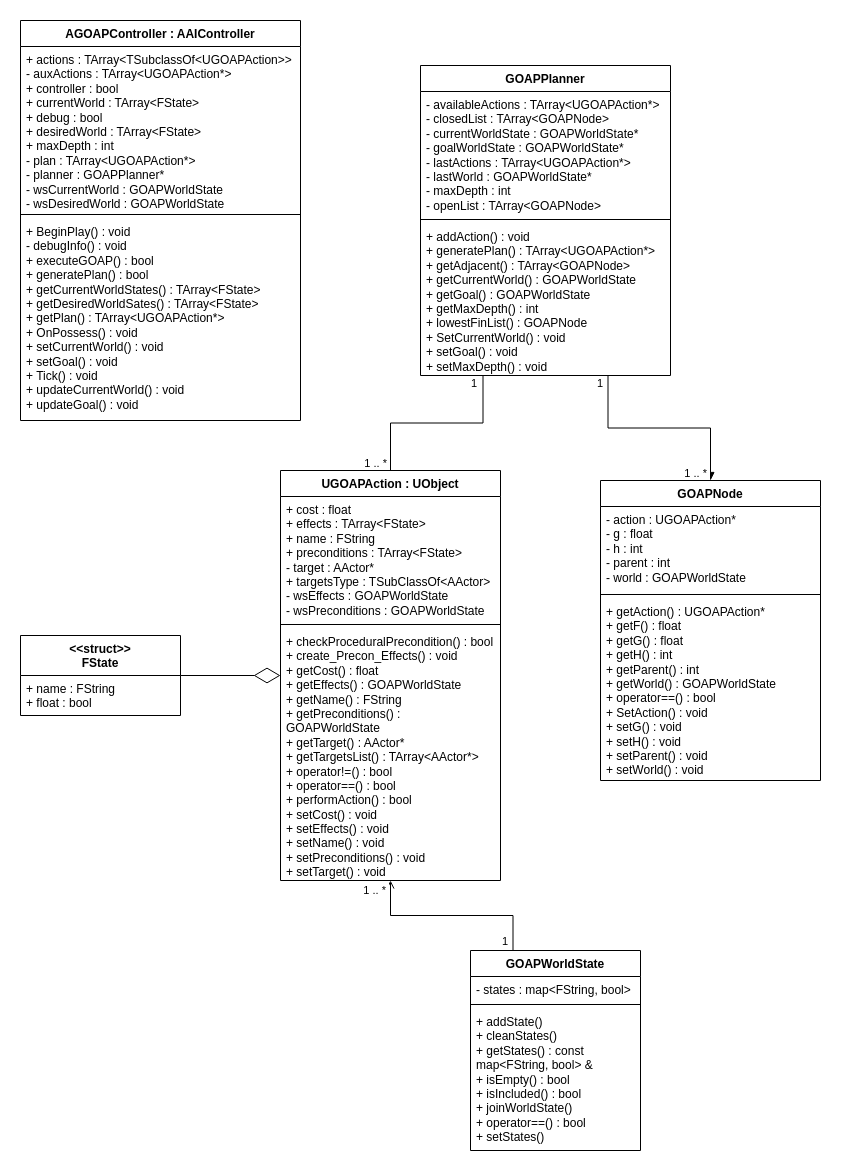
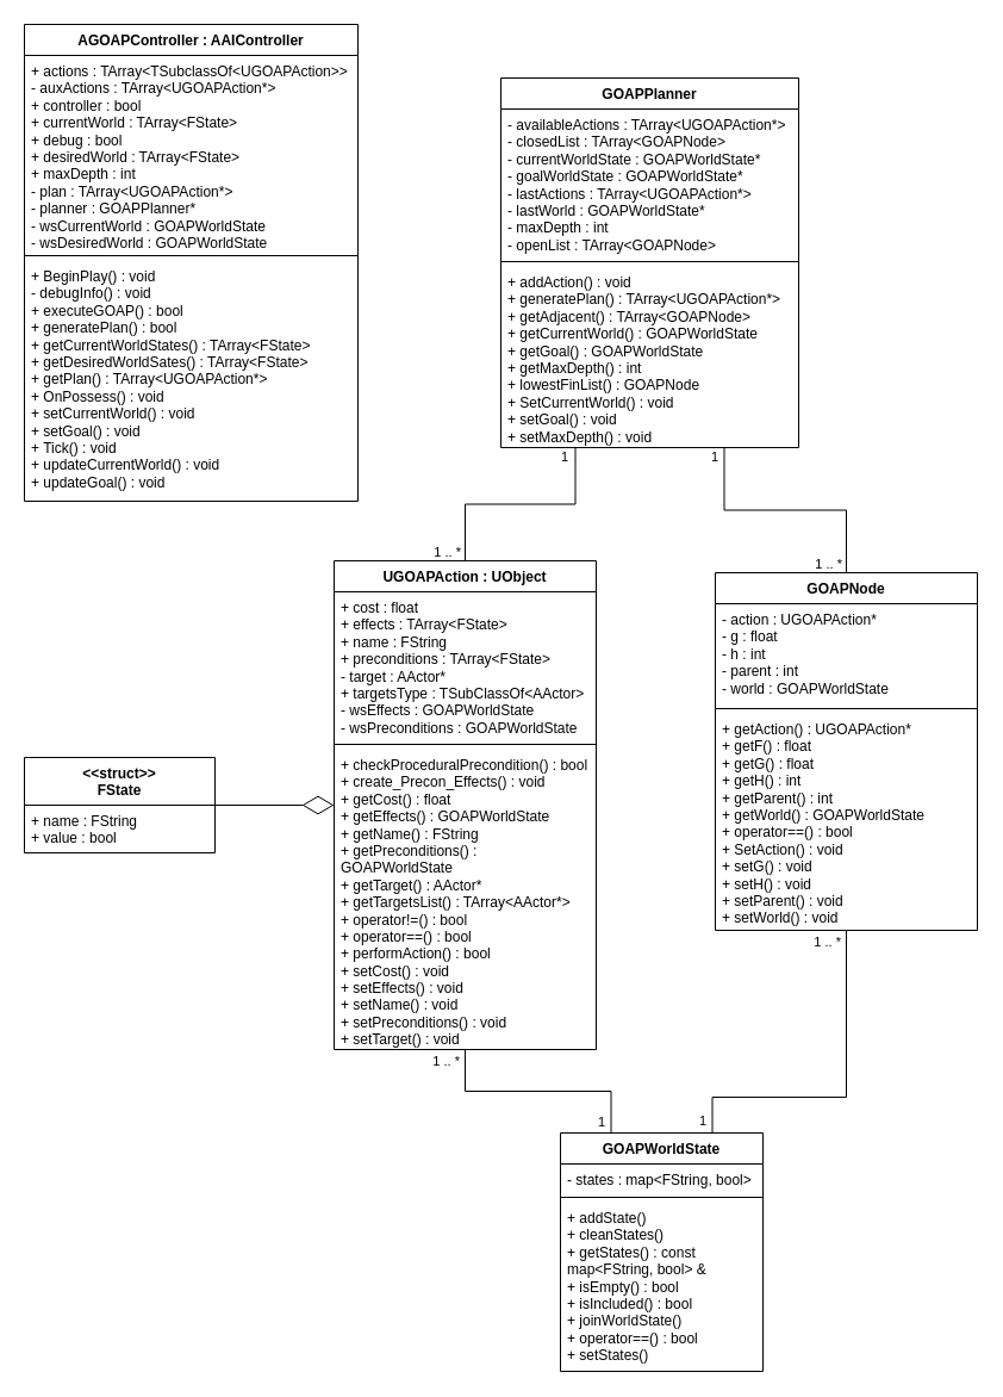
  <mxCell id="0" />
  <mxCell id="1" parent="0" />
  <mxCell id="2" value="GOAPWorldState" style="swimlane;fontStyle=1;align=center;verticalAlign=top;childLayout=stackLayout;horizontal=1;startSize=26;horizontalStack=0;resizeParent=1;resizeParentMax=0;resizeLast=0;collapsible=1;marginBottom=0;whiteSpace=wrap;html=1;" vertex="1" parent="1"><mxGeometry x="470" y="950" width="170" height="200" as="geometry"><mxRectangle x="490" y="460" width="100" height="30" as="alternateBounds" /></mxGeometry></mxCell>
  <mxCell id="3" value="- states : map&amp;lt;FString, bool&amp;gt;" style="text;strokeColor=none;fillColor=none;align=left;verticalAlign=top;spacingLeft=4;spacingRight=4;overflow=hidden;rotatable=0;points=[[0,0.5],[1,0.5]];portConstraint=eastwest;whiteSpace=wrap;html=1;" vertex="1" parent="2"><mxGeometry y="26" width="170" height="24" as="geometry" /></mxCell>
  <mxCell id="4" value="" style="line;strokeWidth=1;fillColor=none;align=left;verticalAlign=middle;spacingTop=-1;spacingLeft=3;spacingRight=3;rotatable=0;labelPosition=right;points=[];portConstraint=eastwest;strokeColor=inherit;" vertex="1" parent="2"><mxGeometry y="50" width="170" height="8" as="geometry" /></mxCell>
  <mxCell id="5" value="+ addState()&lt;br&gt;+ cleanStates()&lt;br&gt;+ getStates() : const map&amp;lt;FString, bool&amp;gt; &amp;amp;&lt;br&gt;+ isEmpty() : bool&lt;br&gt;+ isIncluded() : bool&lt;br&gt;+ joinWorldState()&lt;br&gt;+ operator==() : bool&lt;br&gt;+ setStates()" style="text;strokeColor=none;fillColor=none;align=left;verticalAlign=top;spacingLeft=4;spacingRight=4;overflow=hidden;rotatable=0;points=[[0,0.5],[1,0.5]];portConstraint=eastwest;whiteSpace=wrap;html=1;" vertex="1" parent="2"><mxGeometry y="58" width="170" height="142" as="geometry" /></mxCell>
  <mxCell id="6" value="AGOAPController : AAIController" style="swimlane;fontStyle=1;align=center;verticalAlign=top;childLayout=stackLayout;horizontal=1;startSize=26;horizontalStack=0;resizeParent=1;resizeParentMax=0;resizeLast=0;collapsible=1;marginBottom=0;whiteSpace=wrap;html=1;" vertex="1" parent="1"><mxGeometry x="20" y="20" width="280" height="400" as="geometry"><mxRectangle x="120" y="80" width="230" height="30" as="alternateBounds" /></mxGeometry></mxCell>
  <mxCell id="7" value="+ actions : TArray&amp;lt;TSubclassOf&amp;lt;UGOAPAction&amp;gt;&amp;gt;&lt;br&gt;- auxActions : TArray&amp;lt;UGOAPAction*&amp;gt;&lt;br&gt;+ controller : bool&lt;br&gt;+ currentWorld : TArray&amp;lt;FState&amp;gt;&lt;br&gt;+ debug : bool&lt;br&gt;+ desiredWorld : TArray&amp;lt;FState&amp;gt;&lt;br&gt;+ maxDepth : int&lt;br&gt;- plan : TArray&amp;lt;UGOAPAction*&amp;gt;&lt;br&gt;- planner : GOAPPlanner*&lt;br&gt;- wsCurrentWorld : GOAPWorldState&lt;br&gt;- wsDesiredWorld : GOAPWorldState" style="text;strokeColor=none;fillColor=none;align=left;verticalAlign=top;spacingLeft=4;spacingRight=4;overflow=hidden;rotatable=0;points=[[0,0.5],[1,0.5]];portConstraint=eastwest;whiteSpace=wrap;html=1;" vertex="1" parent="6"><mxGeometry y="26" width="280" height="164" as="geometry" /></mxCell>
  <mxCell id="8" value="" style="line;strokeWidth=1;fillColor=none;align=left;verticalAlign=middle;spacingTop=-1;spacingLeft=3;spacingRight=3;rotatable=0;labelPosition=right;points=[];portConstraint=eastwest;strokeColor=inherit;" vertex="1" parent="6"><mxGeometry y="190" width="280" height="8" as="geometry" /></mxCell>
  <mxCell id="9" value="+ BeginPlay() : void&lt;br&gt;- debugInfo() : void&lt;br&gt;+ executeGOAP() : bool&lt;br&gt;+ generatePlan() : bool&lt;br&gt;+ getCurrentWorldStates() : TArray&amp;lt;FState&amp;gt;&lt;br&gt;+ getDesiredWorldSates() : TArray&amp;lt;FState&amp;gt;&lt;br&gt;+ getPlan() : TArray&amp;lt;UGOAPAction*&amp;gt;&lt;br&gt;+ OnPossess() : void&lt;br&gt;+ setCurrentWorld() : void&lt;br&gt;+ setGoal() : void&lt;br&gt;+ Tick() : void&lt;br&gt;+ updateCurrentWorld() : void&lt;br&gt;+ updateGoal() : void" style="text;strokeColor=none;fillColor=none;align=left;verticalAlign=top;spacingLeft=4;spacingRight=4;overflow=hidden;rotatable=0;points=[[0,0.5],[1,0.5]];portConstraint=eastwest;whiteSpace=wrap;html=1;" vertex="1" parent="6"><mxGeometry y="198" width="280" height="202" as="geometry" /></mxCell>
  <mxCell id="10" value="UGOAPAction : UObject" style="swimlane;fontStyle=1;align=center;verticalAlign=top;childLayout=stackLayout;horizontal=1;startSize=26;horizontalStack=0;resizeParent=1;resizeParentMax=0;resizeLast=0;collapsible=1;marginBottom=0;whiteSpace=wrap;html=1;" vertex="1" parent="1"><mxGeometry x="280" y="470" width="220" height="410" as="geometry"><mxRectangle x="264" y="240" width="150" height="30" as="alternateBounds" /></mxGeometry></mxCell>
  <mxCell id="11" value="+ cost : float&lt;br&gt;+ effects : TArray&amp;lt;FState&amp;gt;&lt;br&gt;+ name : FString&lt;br&gt;+ preconditions : TArray&amp;lt;FState&amp;gt;&lt;br&gt;- target : AActor*&lt;br&gt;+ targetsType : TSubClassOf&amp;lt;AActor&amp;gt;&lt;br&gt;- wsEffects : GOAPWorldState&lt;br&gt;- wsPreconditions : GOAPWorldState" style="text;strokeColor=none;fillColor=none;align=left;verticalAlign=top;spacingLeft=4;spacingRight=4;overflow=hidden;rotatable=0;points=[[0,0.5],[1,0.5]];portConstraint=eastwest;whiteSpace=wrap;html=1;" vertex="1" parent="10"><mxGeometry y="26" width="220" height="124" as="geometry" /></mxCell>
  <mxCell id="12" value="" style="line;strokeWidth=1;fillColor=none;align=left;verticalAlign=middle;spacingTop=-1;spacingLeft=3;spacingRight=3;rotatable=0;labelPosition=right;points=[];portConstraint=eastwest;strokeColor=inherit;" vertex="1" parent="10"><mxGeometry y="150" width="220" height="8" as="geometry" /></mxCell>
  <mxCell id="13" value="+ checkProceduralPrecondition() : bool&lt;br&gt;+ create_Precon_Effects() : void&lt;br&gt;+ getCost() : float&lt;br&gt;+ getEffects() : GOAPWorldState&lt;br&gt;+ getName() : FString&lt;br&gt;+ getPreconditions() : GOAPWorldState&lt;br&gt;+ getTarget() : AActor*&lt;br&gt;+ getTargetsList() : TArray&amp;lt;AActor*&amp;gt;&lt;br&gt;+ operator!=() : bool&lt;br&gt;+ operator==() : bool&lt;br&gt;+ performAction() : bool&lt;br&gt;+ setCost() : void&lt;br&gt;+ setEffects() : void&lt;br&gt;+ setName() : void&lt;br&gt;+ setPreconditions() : void&lt;br&gt;+ setTarget() : void" style="text;strokeColor=none;fillColor=none;align=left;verticalAlign=top;spacingLeft=4;spacingRight=4;overflow=hidden;rotatable=0;points=[[0,0.5],[1,0.5]];portConstraint=eastwest;whiteSpace=wrap;html=1;" vertex="1" parent="10"><mxGeometry y="158" width="220" height="252" as="geometry" /></mxCell>
  <mxCell id="14" value="GOAPNode" style="swimlane;fontStyle=1;align=center;verticalAlign=top;childLayout=stackLayout;horizontal=1;startSize=26;horizontalStack=0;resizeParent=1;resizeParentMax=0;resizeLast=0;collapsible=1;marginBottom=0;whiteSpace=wrap;html=1;" vertex="1" parent="1"><mxGeometry x="600" y="480" width="220" height="300" as="geometry"><mxRectangle x="710" y="430" width="100" height="30" as="alternateBounds" /></mxGeometry></mxCell>
  <mxCell id="15" value="- action : UGOAPAction*&lt;br&gt;- g : float&lt;br&gt;- h : int&lt;br&gt;- parent : int&lt;br&gt;- world : GOAPWorldState" style="text;strokeColor=none;fillColor=none;align=left;verticalAlign=top;spacingLeft=4;spacingRight=4;overflow=hidden;rotatable=0;points=[[0,0.5],[1,0.5]];portConstraint=eastwest;whiteSpace=wrap;html=1;" vertex="1" parent="14"><mxGeometry y="26" width="220" height="84" as="geometry" /></mxCell>
  <mxCell id="16" value="" style="line;strokeWidth=1;fillColor=none;align=left;verticalAlign=middle;spacingTop=-1;spacingLeft=3;spacingRight=3;rotatable=0;labelPosition=right;points=[];portConstraint=eastwest;strokeColor=inherit;" vertex="1" parent="14"><mxGeometry y="110" width="220" height="8" as="geometry" /></mxCell>
  <mxCell id="17" value="+ getAction() : UGOAPAction*&lt;br&gt;+ getF() : float&lt;br&gt;+ getG() : float&lt;br&gt;+ getH() : int&lt;br&gt;+ getParent() : int&lt;br&gt;+ getWorld() : GOAPWorldState&lt;br&gt;+ operator==() : bool&lt;br&gt;+ SetAction() : void&lt;br&gt;+ setG() : void&lt;br&gt;+ setH() : void&lt;br&gt;+ setParent() : void&lt;br&gt;+ setWorld() : void" style="text;strokeColor=none;fillColor=none;align=left;verticalAlign=top;spacingLeft=4;spacingRight=4;overflow=hidden;rotatable=0;points=[[0,0.5],[1,0.5]];portConstraint=eastwest;whiteSpace=wrap;html=1;" vertex="1" parent="14"><mxGeometry y="118" width="220" height="182" as="geometry" /></mxCell>
  <mxCell id="18" value="GOAPPlanner" style="swimlane;fontStyle=1;align=center;verticalAlign=top;childLayout=stackLayout;horizontal=1;startSize=26;horizontalStack=0;resizeParent=1;resizeParentMax=0;resizeLast=0;collapsible=1;marginBottom=0;whiteSpace=wrap;html=1;" vertex="1" parent="1"><mxGeometry x="420" y="65" width="250" height="310" as="geometry"><mxRectangle x="440" y="80" width="100" height="30" as="alternateBounds" /></mxGeometry></mxCell>
  <mxCell id="19" value="- availableActions : TArray&amp;lt;UGOAPAction*&amp;gt;&lt;br&gt;- closedList : TArray&amp;lt;GOAPNode&amp;gt;&lt;br&gt;- currentWorldState : GOAPWorldState*&lt;br&gt;- goalWorldState : GOAPWorldState*&lt;br&gt;- lastActions : TArray&amp;lt;UGOAPAction*&amp;gt;&lt;br&gt;- lastWorld : GOAPWorldState*&lt;br&gt;- maxDepth : int&lt;br&gt;- openList : TArray&amp;lt;GOAPNode&amp;gt;" style="text;strokeColor=none;fillColor=none;align=left;verticalAlign=top;spacingLeft=4;spacingRight=4;overflow=hidden;rotatable=0;points=[[0,0.5],[1,0.5]];portConstraint=eastwest;whiteSpace=wrap;html=1;" vertex="1" parent="18"><mxGeometry y="26" width="250" height="124" as="geometry" /></mxCell>
  <mxCell id="20" value="" style="line;strokeWidth=1;fillColor=none;align=left;verticalAlign=middle;spacingTop=-1;spacingLeft=3;spacingRight=3;rotatable=0;labelPosition=right;points=[];portConstraint=eastwest;strokeColor=inherit;" vertex="1" parent="18"><mxGeometry y="150" width="250" height="8" as="geometry" /></mxCell>
  <mxCell id="21" value="+ addAction() : void&lt;br&gt;+ generatePlan() : TArray&amp;lt;UGOAPAction*&amp;gt;&lt;br&gt;+ getAdjacent() : TArray&amp;lt;GOAPNode&amp;gt;&lt;br&gt;+ getCurrentWorld() : GOAPWorldState&lt;br&gt;+ getGoal() : GOAPWorldState&lt;br&gt;+ getMaxDepth() : int&lt;br&gt;+ lowestFinList() : GOAPNode&lt;br&gt;+ SetCurrentWorld() : void&lt;br&gt;+ setGoal() : void&lt;br&gt;+ setMaxDepth() : void" style="text;strokeColor=none;fillColor=none;align=left;verticalAlign=top;spacingLeft=4;spacingRight=4;overflow=hidden;rotatable=0;points=[[0,0.5],[1,0.5]];portConstraint=eastwest;whiteSpace=wrap;html=1;" vertex="1" parent="18"><mxGeometry y="158" width="250" height="152" as="geometry" /></mxCell>
  <mxCell id="22" value="&amp;lt;&amp;lt;struct&amp;gt;&amp;gt;&lt;br&gt;FState" style="swimlane;fontStyle=1;align=center;verticalAlign=top;childLayout=stackLayout;horizontal=1;startSize=40;horizontalStack=0;resizeParent=1;resizeParentMax=0;resizeLast=0;collapsible=1;marginBottom=0;whiteSpace=wrap;html=1;" vertex="1" parent="1"><mxGeometry x="20" y="635" width="160" height="80" as="geometry"><mxRectangle x="100" y="235" width="100" height="40" as="alternateBounds" /></mxGeometry></mxCell>
- <mxCell id="23" value="+ name : FString&lt;br&gt;+ float : bool" style="text;strokeColor=none;fillColor=none;align=left;verticalAlign=top;spacingLeft=4;spacingRight=4;overflow=hidden;rotatable=0;points=[[0,0.5],[1,0.5]];portConstraint=eastwest;whiteSpace=wrap;html=1;" vertex="1" parent="22"><mxGeometry y="40" width="160" height="40" as="geometry" /></mxCell>
+ <mxCell id="23" value="+ name : FString&lt;br&gt;+ value : bool" style="text;strokeColor=none;fillColor=none;align=left;verticalAlign=top;spacingLeft=4;spacingRight=4;overflow=hidden;rotatable=0;points=[[0,0.5],[1,0.5]];portConstraint=eastwest;whiteSpace=wrap;html=1;" vertex="1" parent="22"><mxGeometry y="40" width="160" height="40" as="geometry" /></mxCell>
  <mxCell id="24" value="" style="endArrow=none;html=1;edgeStyle=orthogonalEdgeStyle;rounded=0;exitX=0.25;exitY=1;exitDx=0;exitDy=0;entryX=0.5;entryY=0;entryDx=0;entryDy=0;" edge="1" parent="1" source="18" target="10"><mxGeometry relative="1" as="geometry"><mxPoint x="310" y="280" as="sourcePoint" /><mxPoint x="470" y="280" as="targetPoint" /></mxGeometry></mxCell>
  <mxCell id="25" value="1" style="edgeLabel;resizable=0;html=1;align=left;verticalAlign=bottom;" connectable="0" vertex="1" parent="24"><mxGeometry x="-1" relative="1" as="geometry"><mxPoint x="-13" y="16" as="offset" /></mxGeometry></mxCell>
  <mxCell id="26" value="1 .. *&amp;nbsp;" style="edgeLabel;resizable=0;html=1;align=right;verticalAlign=bottom;" connectable="0" vertex="1" parent="24"><mxGeometry x="1" relative="1" as="geometry" /></mxCell>
- <mxCell id="27" value="" style="endArrow=block;html=1;edgeStyle=orthogonalEdgeStyle;rounded=0;exitX=0.75;exitY=1;exitDx=0;exitDy=0;entryX=0.5;entryY=0;entryDx=0;entryDy=0;" edge="1" parent="1" source="18" target="14"><mxGeometry relative="1" as="geometry"><mxPoint x="375" y="60" as="sourcePoint" /><mxPoint x="249" y="190" as="targetPoint" /></mxGeometry></mxCell>
+ <mxCell id="27" value="" style="endArrow=none;html=1;edgeStyle=orthogonalEdgeStyle;rounded=0;exitX=0.75;exitY=1;exitDx=0;exitDy=0;entryX=0.5;entryY=0;entryDx=0;entryDy=0;" edge="1" parent="1" source="18" target="14"><mxGeometry relative="1" as="geometry"><mxPoint x="375" y="60" as="sourcePoint" /><mxPoint x="249" y="190" as="targetPoint" /></mxGeometry></mxCell>
  <mxCell id="28" value="1" style="edgeLabel;resizable=0;html=1;align=left;verticalAlign=bottom;" connectable="0" vertex="1" parent="27"><mxGeometry x="-1" relative="1" as="geometry"><mxPoint x="-13" y="16" as="offset" /></mxGeometry></mxCell>
  <mxCell id="29" value="1 .. *&amp;nbsp;" style="edgeLabel;resizable=0;html=1;align=right;verticalAlign=bottom;" connectable="0" vertex="1" parent="27"><mxGeometry x="1" relative="1" as="geometry" /></mxCell>
- <mxCell id="30" value="" style="endArrow=open;html=1;edgeStyle=orthogonalEdgeStyle;rounded=0;exitX=0.25;exitY=0;exitDx=0;exitDy=0;entryX=0.5;entryY=1;entryDx=0;entryDy=0;" edge="1" parent="1" source="2" target="10"><mxGeometry relative="1" as="geometry"><mxPoint x="375" y="60" as="sourcePoint" /><mxPoint x="249" y="190" as="targetPoint" /></mxGeometry></mxCell>
+ <mxCell id="30" value="" style="endArrow=none;html=1;edgeStyle=orthogonalEdgeStyle;rounded=0;exitX=0.25;exitY=0;exitDx=0;exitDy=0;entryX=0.5;entryY=1;entryDx=0;entryDy=0;" edge="1" parent="1" source="2" target="10"><mxGeometry relative="1" as="geometry"><mxPoint x="375" y="60" as="sourcePoint" /><mxPoint x="249" y="190" as="targetPoint" /></mxGeometry></mxCell>
  <mxCell id="31" value="1" style="edgeLabel;resizable=0;html=1;align=left;verticalAlign=bottom;" connectable="0" vertex="1" parent="30"><mxGeometry x="-1" relative="1" as="geometry"><mxPoint x="-13" y="-1" as="offset" /></mxGeometry></mxCell>
  <mxCell id="32" value="1 .. *&amp;nbsp;" style="edgeLabel;resizable=0;html=1;align=right;verticalAlign=bottom;" connectable="0" vertex="1" parent="30"><mxGeometry x="1" relative="1" as="geometry"><mxPoint x="-1" y="18" as="offset" /></mxGeometry></mxCell>
+ <mxCell id="33" value="" style="endArrow=none;html=1;edgeStyle=orthogonalEdgeStyle;rounded=0;exitX=0.75;exitY=0;exitDx=0;exitDy=0;entryX=0.5;entryY=1;entryDx=0;entryDy=0;" edge="1" parent="1" source="2" target="14"><mxGeometry relative="1" as="geometry"><mxPoint x="335" y="350" as="sourcePoint" /><mxPoint x="249" y="220" as="targetPoint" /><Array as="points"><mxPoint x="598" y="920" /><mxPoint x="710" y="920" /></Array></mxGeometry></mxCell>
+ <mxCell id="34" value="1" style="edgeLabel;resizable=0;html=1;align=left;verticalAlign=bottom;" connectable="0" vertex="1" parent="33"><mxGeometry x="-1" relative="1" as="geometry"><mxPoint x="-13" y="-2" as="offset" /></mxGeometry></mxCell>
+ <mxCell id="35" value="1 .. *&amp;nbsp;" style="edgeLabel;resizable=0;html=1;align=right;verticalAlign=bottom;" connectable="0" vertex="1" parent="33"><mxGeometry x="1" relative="1" as="geometry"><mxPoint x="-1" y="18" as="offset" /></mxGeometry></mxCell>
  <mxCell id="36" value="" style="endArrow=diamondThin;endFill=0;endSize=24;html=1;rounded=0;exitX=1;exitY=0.5;exitDx=0;exitDy=0;entryX=0;entryY=0.5;entryDx=0;entryDy=0;" edge="1" parent="1" source="22" target="10"><mxGeometry width="160" relative="1" as="geometry"><mxPoint x="250" y="180" as="sourcePoint" /><mxPoint x="410" y="180" as="targetPoint" /></mxGeometry></mxCell>
